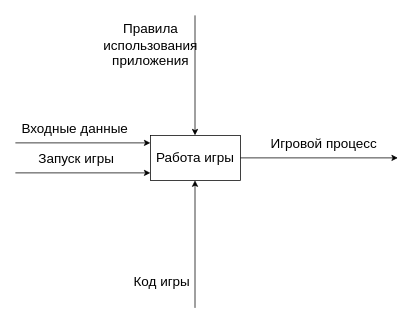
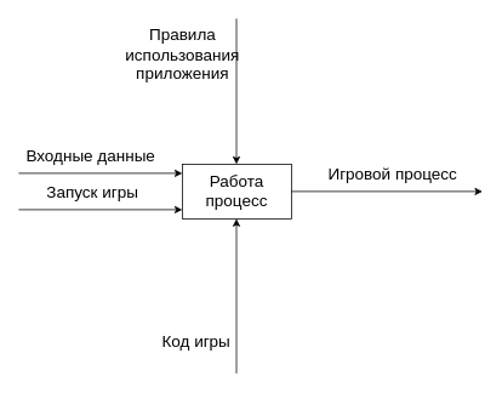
  <mxCell id="0" />
  <mxCell id="1" parent="0" />
- <mxCell id="2" value="Работа игры" style="rounded=0;whiteSpace=wrap;html=1;fontSize=18;" parent="1" vertex="1"><mxGeometry x="200" y="180" width="120" height="60" as="geometry" /></mxCell>
+ <mxCell id="2" value="Работа процесс" style="rounded=0;whiteSpace=wrap;html=1;fontSize=18;" parent="1" vertex="1"><mxGeometry x="200" y="180" width="120" height="60" as="geometry" /></mxCell>
  <mxCell id="3" value="" style="endArrow=classic;html=1;rounded=0;fontSize=18;" parent="1" edge="1"><mxGeometry width="50" height="50" relative="1" as="geometry"><mxPoint x="20" y="190" as="sourcePoint" /><mxPoint x="200" y="190" as="targetPoint" /></mxGeometry></mxCell>
  <mxCell id="4" value="Входные данные" style="edgeLabel;html=1;align=center;verticalAlign=middle;resizable=0;points=[];fontSize=18;" parent="3" vertex="1" connectable="0"><mxGeometry x="-0.286" y="2" relative="1" as="geometry"><mxPoint x="14" y="-18" as="offset" /></mxGeometry></mxCell>
  <mxCell id="5" value="" style="endArrow=classic;html=1;rounded=0;fontSize=18;" parent="1" edge="1"><mxGeometry width="50" height="50" relative="1" as="geometry"><mxPoint x="20" y="230" as="sourcePoint" /><mxPoint x="200" y="230" as="targetPoint" /></mxGeometry></mxCell>
  <mxCell id="6" value="Запуск игры" style="edgeLabel;html=1;align=center;verticalAlign=middle;resizable=0;points=[];fontSize=18;" parent="5" vertex="1" connectable="0"><mxGeometry x="-0.273" y="3" relative="1" as="geometry"><mxPoint x="15" y="-17" as="offset" /></mxGeometry></mxCell>
  <mxCell id="7" value="" style="endArrow=classic;html=1;rounded=0;fontSize=18;" parent="1" edge="1"><mxGeometry width="50" height="50" relative="1" as="geometry"><mxPoint x="259.5" y="410" as="sourcePoint" /><mxPoint x="259.5" y="240" as="targetPoint" /></mxGeometry></mxCell>
  <mxCell id="8" value="Код игры" style="text;html=1;align=center;verticalAlign=middle;resizable=0;points=[];autosize=1;strokeColor=none;fillColor=none;fontSize=18;" parent="1" vertex="1"><mxGeometry x="170" y="360" width="90" height="30" as="geometry" /></mxCell>
  <mxCell id="9" value="" style="endArrow=classic;html=1;rounded=0;fontSize=18;" parent="1" edge="1"><mxGeometry width="50" height="50" relative="1" as="geometry"><mxPoint x="320" y="210" as="sourcePoint" /><mxPoint x="530" y="210" as="targetPoint" /></mxGeometry></mxCell>
  <mxCell id="10" value="Игровой процесс" style="edgeLabel;html=1;align=center;verticalAlign=middle;resizable=0;points=[];fontSize=18;" parent="9" vertex="1" connectable="0"><mxGeometry x="-0.177" y="3" relative="1" as="geometry"><mxPoint x="24" y="-17" as="offset" /></mxGeometry></mxCell>
  <mxCell id="11" value="" style="endArrow=classic;html=1;rounded=0;fontSize=18;" parent="1" edge="1"><mxGeometry width="50" height="50" relative="1" as="geometry"><mxPoint x="259.5" y="20" as="sourcePoint" /><mxPoint x="259.5" y="180" as="targetPoint" /></mxGeometry></mxCell>
  <mxCell id="12" value="Правила &lt;br&gt;использования&lt;br&gt;приложения" style="text;html=1;align=center;verticalAlign=middle;resizable=0;points=[];autosize=1;strokeColor=none;fillColor=none;fontSize=18;" parent="1" vertex="1"><mxGeometry x="130" y="25" width="140" height="70" as="geometry" /></mxCell>
